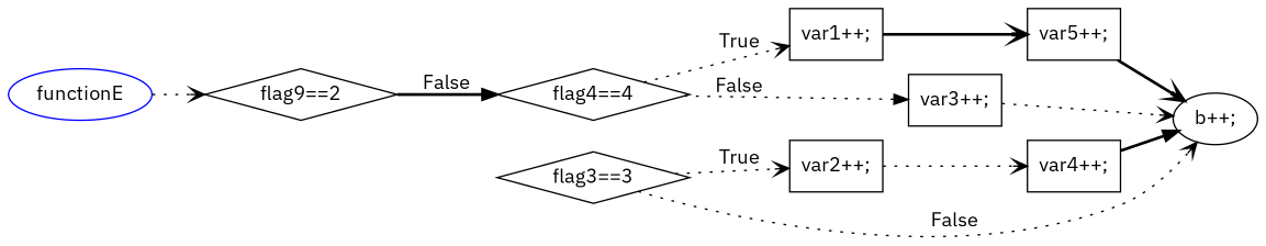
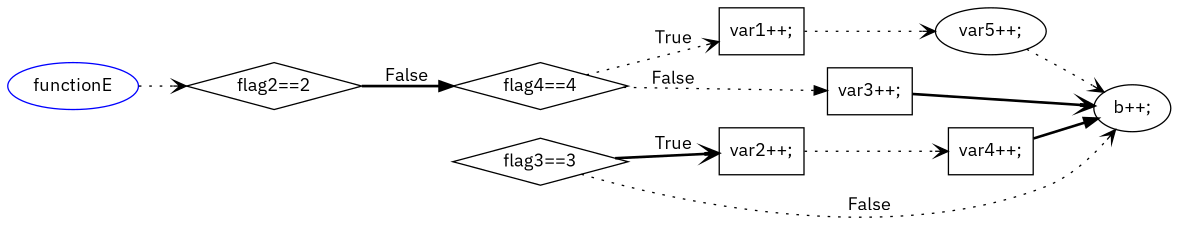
  digraph {
    fontname="IBM Plex Sans"
    rankdir=LR
    node [fontname="IBM Plex Sans" shape=rectangle]
    edge [arrowhead=vee fontname="IBM Plex Sans" style=bold]
    functionE [color=blue shape=ellipse]
-   n2 [label="flag9==2" shape=diamond]
+   n2 [label="flag2==2" shape=diamond]
    n3 [label="flag4==4" shape=diamond]
    n4 [label="flag3==3" shape=diamond]
    n5 [label="var2++;"]
    n6 [label="b++;" shape=ellipse]
    n7 [label="var1++;"]
    n8 [label="var3++;"]
    n9 [label="var4++;"]
-   n10 [label="var5++;"]
+   n10 [label="var5++;" shape=ellipse]
    functionE -> n2 [style=dotted]
    n2 -> n3 [arrowhead=normal label=False]
    n3 -> n7 [label=True style=dotted]
    n3 -> n8 [arrowhead=normal label=False style=dotted]
-   n4 -> n5 [label=True style=dotted]
+   n4 -> n5 [label=True]
    n4 -> n6 [label=False style=dotted]
    n5 -> n9 [style=dotted]
-   n7 -> n10
-   n8 -> n6 [style=dotted]
+   n7 -> n10 [style=dotted]
+   n8 -> n6
    n9 -> n6 [arrowhead=normal]
-   n10 -> n6
+   n10 -> n6 [style=dotted]
  }
